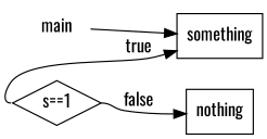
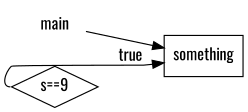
  digraph {
    fontname=Oswald
    rankdir=LR
    node [fontname=Oswald shape=rectangle]
    edge [fontname=Oswald]
    main [shape=none]
    something
-   "s==1" [shape=diamond]
-   nothing
+   "s==1" [shape=diamond label="s==9"]
    main -> something
    "s==1" -> something [label=true tailport=w]
-   "s==1" -> nothing [label=false tailport=e]
  }
